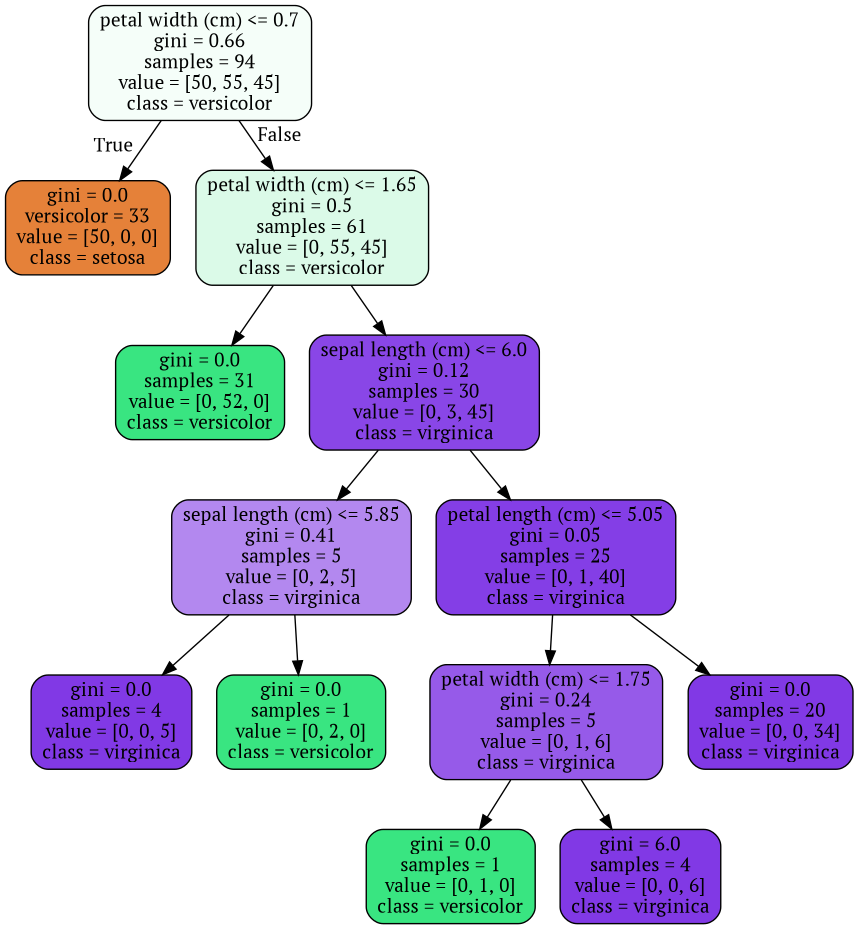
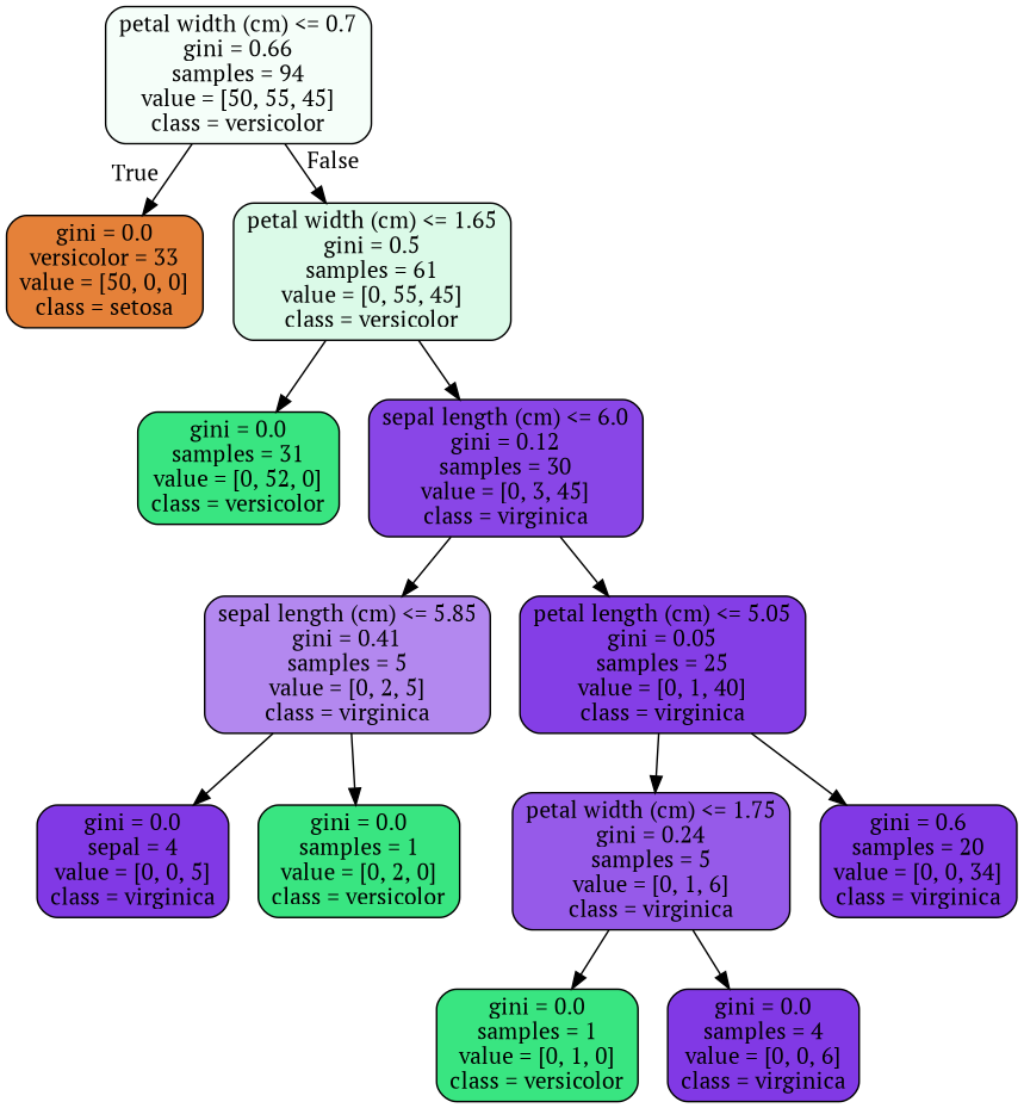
  digraph {
    fontname="PT Serif"
    node [color=black fillcolor="#39e581" fontname="PT Serif" shape=box style="filled, rounded"]
    edge [fontname="PT Serif"]
    n1 [fillcolor="#f5fef9" label="petal width (cm) <= 0.7\ngini = 0.66\nsamples = 94\nvalue = [50, 55, 45]\nclass = versicolor"]
    n2 [fillcolor="#e58139" label="gini = 0.0\nversicolor = 33\nvalue = [50, 0, 0]\nclass = setosa"]
    n3 [fillcolor="#dbfae8" label="petal width (cm) <= 1.65\ngini = 0.5\nsamples = 61\nvalue = [0, 55, 45]\nclass = versicolor"]
    n4 [label="gini = 0.0\nsamples = 31\nvalue = [0, 52, 0]\nclass = versicolor"]
    n5 [fillcolor="#8946e7" label="sepal length (cm) <= 6.0\ngini = 0.12\nsamples = 30\nvalue = [0, 3, 45]\nclass = virginica"]
    n6 [fillcolor="#b388ef" label="sepal length (cm) <= 5.85\ngini = 0.41\nsamples = 5\nvalue = [0, 2, 5]\nclass = virginica"]
    n7 [fillcolor="#843ee6" label="petal length (cm) <= 5.05\ngini = 0.05\nsamples = 25\nvalue = [0, 1, 40]\nclass = virginica"]
-   n8 [fillcolor="#8139e5" label="gini = 0.0\nsamples = 4\nvalue = [0, 0, 5]\nclass = virginica"]
+   n8 [fillcolor="#8139e5" label="gini = 0.0\nsepal = 4\nvalue = [0, 0, 5]\nclass = virginica"]
    n9 [label="gini = 0.0\nsamples = 1\nvalue = [0, 2, 0]\nclass = versicolor"]
    n10 [fillcolor="#965ae9" label="petal width (cm) <= 1.75\ngini = 0.24\nsamples = 5\nvalue = [0, 1, 6]\nclass = virginica"]
-   n11 [fillcolor="#8139e5" label="gini = 0.0\nsamples = 20\nvalue = [0, 0, 34]\nclass = virginica"]
+   n11 [fillcolor="#8139e5" label="gini = 0.6\nsamples = 20\nvalue = [0, 0, 34]\nclass = virginica"]
    n12 [label="gini = 0.0\nsamples = 1\nvalue = [0, 1, 0]\nclass = versicolor"]
-   n13 [fillcolor="#8139e5" label="gini = 6.0\nsamples = 4\nvalue = [0, 0, 6]\nclass = virginica"]
+   n13 [fillcolor="#8139e5" label="gini = 0.0\nsamples = 4\nvalue = [0, 0, 6]\nclass = virginica"]
    n1 -> n2 [headlabel=True labelangle=45 labeldistance=2.5]
    n1 -> n3 [headlabel=False labelangle=-45 labeldistance=2.5]
    n3 -> n4
    n3 -> n5
    n5 -> n6
    n5 -> n7
    n6 -> n8
    n6 -> n9
    n7 -> n10
    n7 -> n11
    n10 -> n12
    n10 -> n13
  }
